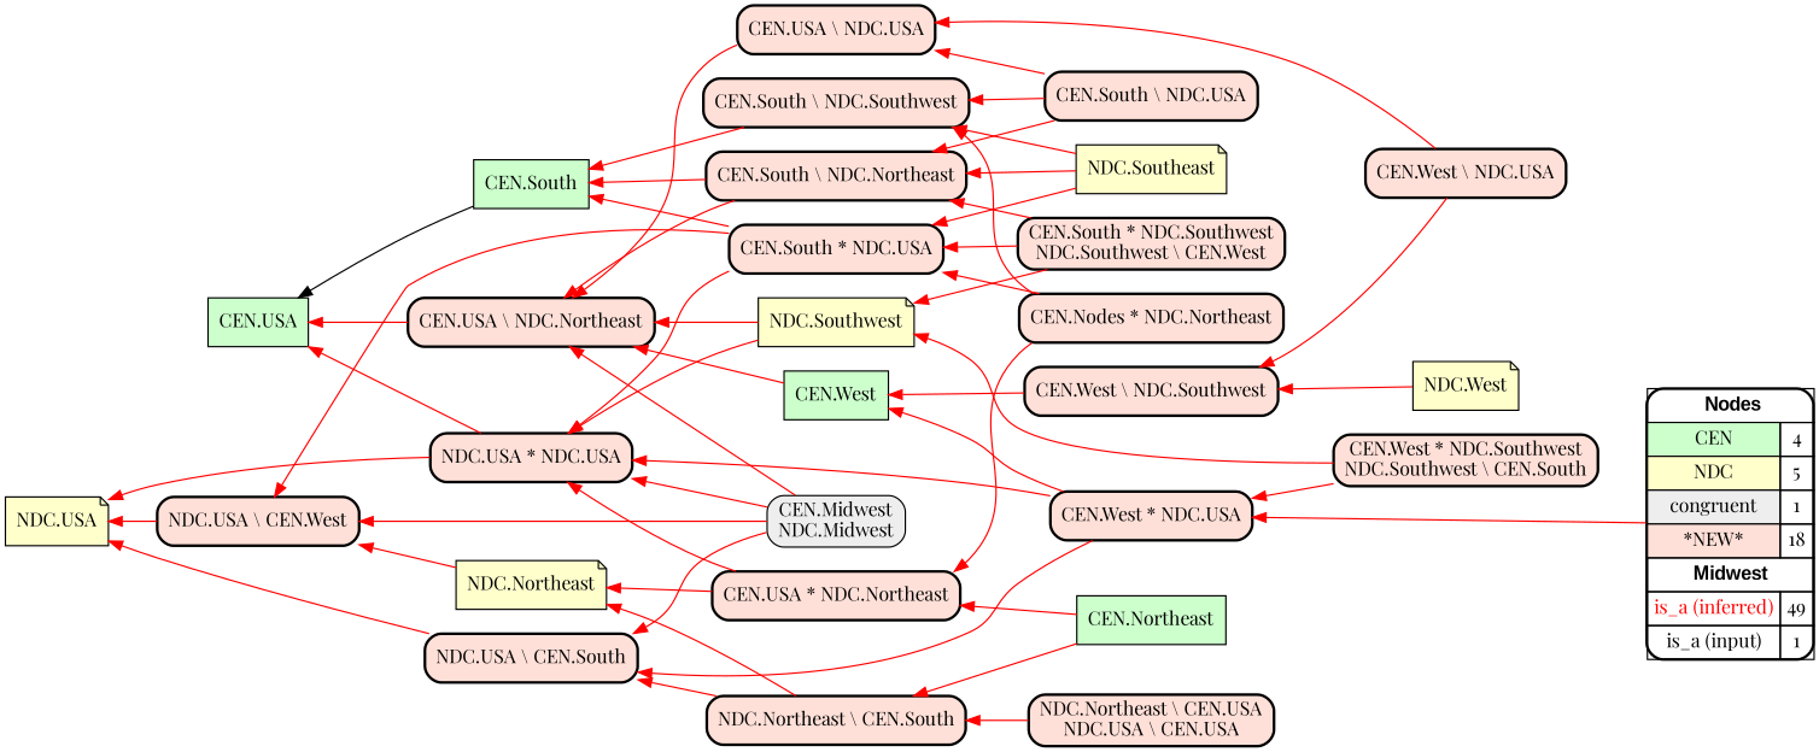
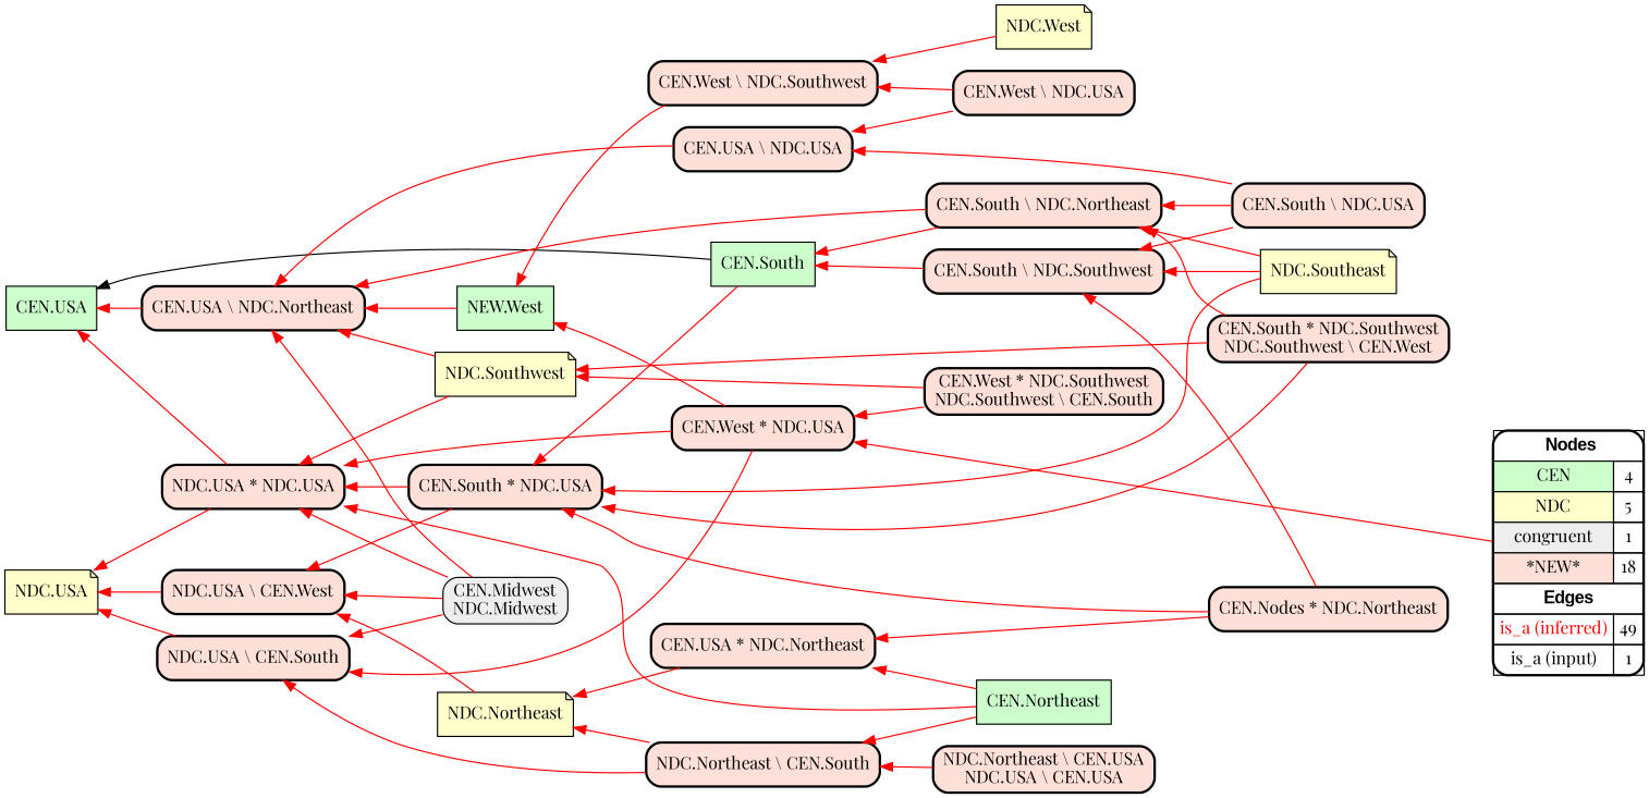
  digraph {
    fontname="Playfair Display"
    rankdir=RL
    node [fillcolor="#FFE0D8" fontname="Playfair Display" shape=box style="filled,rounded,bold"]
    edge [arrowhead=normal color="#FF0000" constraint=true fontname="Playfair Display" penwidth=1 style=solid]
-   n1 [fillcolor=white label=<   <TABLE BORDER="0" CELLBORDER="1" CELLSPACING="0" CELLPADDING="4">  <TR> <TD COLSPAN="2"><font face="Arial Black"> Nodes</font></TD> </TR>  <TR>   <TD bgcolor="#CCFFCC" fontname="helvetica">CEN</TD>   <TD>4</TD>   </TR>  <TR>   <TD bgcolor="#FFFFCC" fontname="helvetica">NDC</TD>   <TD>5</TD>   </TR>  <TR>   <TD bgcolor="#EEEEEE" fontname="helvetica">congruent</TD>   <TD>1</TD>   </TR>  <TR>   <TD bgcolor="#FFE0D8" fontname="helvetica">*NEW*</TD>   <TD>18</TD>   </TR>  <TR> <TD COLSPAN="2"><font face = "Arial Black"> Midwest </font></TD> </TR>  <TR>   <TD><font color ="#FF0000">is_a (inferred)</font></TD><TD>49</TD> </TR> <TR>   <TD><font color ="#000000">is_a (input)</font></TD><TD>1</TD> </TR> </TABLE>   > margin=0]
+   n1 [fillcolor=white label=<   <TABLE BORDER="0" CELLBORDER="1" CELLSPACING="0" CELLPADDING="4">  <TR> <TD COLSPAN="2"><font face="Arial Black"> Nodes</font></TD> </TR>  <TR>   <TD bgcolor="#CCFFCC" fontname="helvetica">CEN</TD>   <TD>4</TD>   </TR>  <TR>   <TD bgcolor="#FFFFCC" fontname="helvetica">NDC</TD>   <TD>5</TD>   </TR>  <TR>   <TD bgcolor="#EEEEEE" fontname="helvetica">congruent</TD>   <TD>1</TD>   </TR>  <TR>   <TD bgcolor="#FFE0D8" fontname="helvetica">*NEW*</TD>   <TD>18</TD>   </TR>  <TR> <TD COLSPAN="2"><font face = "Arial Black"> Edges </font></TD> </TR>  <TR>   <TD><font color ="#FF0000">is_a (inferred)</font></TD><TD>49</TD> </TR> <TR>   <TD><font color ="#000000">is_a (input)</font></TD><TD>1</TD> </TR> </TABLE>   > margin=0]
    "CEN.West * NDC.USA"
    "CEN.USA" [fillcolor="#CCFFCC" style=filled]
-   "CEN.West" [fillcolor="#CCFFCC" style=filled]
+   "CEN.West" [fillcolor="#CCFFCC" style=filled label="NEW.West"]
    "CEN.USA \\ NDC.Northeast"
    "CEN.Northeast" [fillcolor="#CCFFCC" style=filled]
    "NDC.Northeast \\ CEN.South"
    "CEN.USA * NDC.Northeast"
    "NDC.Northeast" [fillcolor="#FFFFCC" shape=note style=filled]
    "NDC.USA \\ CEN.South"
    n11 [label="NDC.USA * NDC.USA"]
    "CEN.South" [fillcolor="#CCFFCC" style=filled]
    "NDC.Southwest" [fillcolor="#FFFFCC" shape=note style=filled]
    "NDC.USA" [fillcolor="#FFFFCC" shape=note style=filled]
    "NDC.Southeast" [fillcolor="#FFFFCC" shape=note style=filled]
    "CEN.South \\ NDC.Southwest"
    "CEN.South \\ NDC.Northeast"
    "CEN.South * NDC.USA"
    "NDC.USA \\ CEN.West"
    "NDC.West" [fillcolor="#FFFFCC" shape=note style=filled]
    "CEN.West \\ NDC.Southwest"
    "CEN.Midwest\nNDC.Midwest" [fillcolor="#EEEEEE" style="filled,rounded"]
    "CEN.USA \\ NDC.USA"
    "CEN.South \\ NDC.USA"
    "CEN.West * NDC.Southwest\nNDC.Southwest \\ CEN.South"
    "NDC.Northeast \\ CEN.USA\nNDC.USA \\ CEN.USA"
    "CEN.South * NDC.Southwest\nNDC.Southwest \\ CEN.West"
    n28 [label="CEN.Nodes * NDC.Northeast"]
    "CEN.West \\ NDC.USA"
    subgraph sub_1 {
      rank=source
      n1
    }
    n1 -> "CEN.West * NDC.USA"
    "CEN.West * NDC.USA" -> "CEN.West"
    "CEN.West * NDC.USA" -> "NDC.USA \\ CEN.South"
    "CEN.West * NDC.USA" -> n11
    "CEN.West" -> "CEN.USA \\ NDC.Northeast"
    "CEN.USA \\ NDC.Northeast" -> "CEN.USA"
    "CEN.Northeast" -> "NDC.Northeast \\ CEN.South"
    "CEN.Northeast" -> "CEN.USA * NDC.Northeast"
    "NDC.Northeast \\ CEN.South" -> "NDC.Northeast"
    "NDC.Northeast \\ CEN.South" -> "NDC.USA \\ CEN.South"
    "CEN.USA * NDC.Northeast" -> "NDC.Northeast"
-   "CEN.USA * NDC.Northeast" -> n11
+   "CEN.Northeast" -> n11
    "NDC.Northeast" -> "NDC.USA \\ CEN.West"
    "NDC.USA \\ CEN.South" -> "NDC.USA"
    n11 -> "CEN.USA"
    n11 -> "NDC.USA"
    "CEN.South" -> "CEN.USA" [color="#000000"]
    "NDC.Southwest" -> "CEN.USA \\ NDC.Northeast"
    "NDC.Southwest" -> n11
    "NDC.Southeast" -> "CEN.South \\ NDC.Southwest"
    "NDC.Southeast" -> "CEN.South \\ NDC.Northeast"
    "NDC.Southeast" -> "CEN.South * NDC.USA"
    "CEN.South \\ NDC.Southwest" -> "CEN.South"
    "CEN.South \\ NDC.Northeast" -> "CEN.USA \\ NDC.Northeast"
    "CEN.South \\ NDC.Northeast" -> "CEN.South"
    "CEN.South * NDC.USA" -> n11
-   "CEN.South * NDC.USA" -> "CEN.South"
+   "CEN.South" -> "CEN.South * NDC.USA"
    "CEN.South * NDC.USA" -> "NDC.USA \\ CEN.West"
    "NDC.USA \\ CEN.West" -> "NDC.USA"
    "NDC.West" -> "CEN.West \\ NDC.Southwest"
    "CEN.West \\ NDC.Southwest" -> "CEN.West"
    "CEN.Midwest\nNDC.Midwest" -> "CEN.USA \\ NDC.Northeast"
    "CEN.Midwest\nNDC.Midwest" -> "NDC.USA \\ CEN.South"
    "CEN.Midwest\nNDC.Midwest" -> n11
    "CEN.Midwest\nNDC.Midwest" -> "NDC.USA \\ CEN.West"
    "CEN.USA \\ NDC.USA" -> "CEN.USA \\ NDC.Northeast"
    "CEN.South \\ NDC.USA" -> "CEN.South \\ NDC.Southwest"
    "CEN.South \\ NDC.USA" -> "CEN.South \\ NDC.Northeast"
    "CEN.South \\ NDC.USA" -> "CEN.USA \\ NDC.USA"
    "CEN.West * NDC.Southwest\nNDC.Southwest \\ CEN.South" -> "CEN.West * NDC.USA"
    "CEN.West * NDC.Southwest\nNDC.Southwest \\ CEN.South" -> "NDC.Southwest"
    "NDC.Northeast \\ CEN.USA\nNDC.USA \\ CEN.USA" -> "NDC.Northeast \\ CEN.South"
    "CEN.South * NDC.Southwest\nNDC.Southwest \\ CEN.West" -> "NDC.Southwest"
    "CEN.South * NDC.Southwest\nNDC.Southwest \\ CEN.West" -> "CEN.South \\ NDC.Northeast"
    "CEN.South * NDC.Southwest\nNDC.Southwest \\ CEN.West" -> "CEN.South * NDC.USA"
    n28 -> "CEN.USA * NDC.Northeast"
    n28 -> "CEN.South \\ NDC.Southwest"
    n28 -> "CEN.South * NDC.USA"
    "CEN.West \\ NDC.USA" -> "CEN.West \\ NDC.Southwest"
    "CEN.West \\ NDC.USA" -> "CEN.USA \\ NDC.USA"
  }
